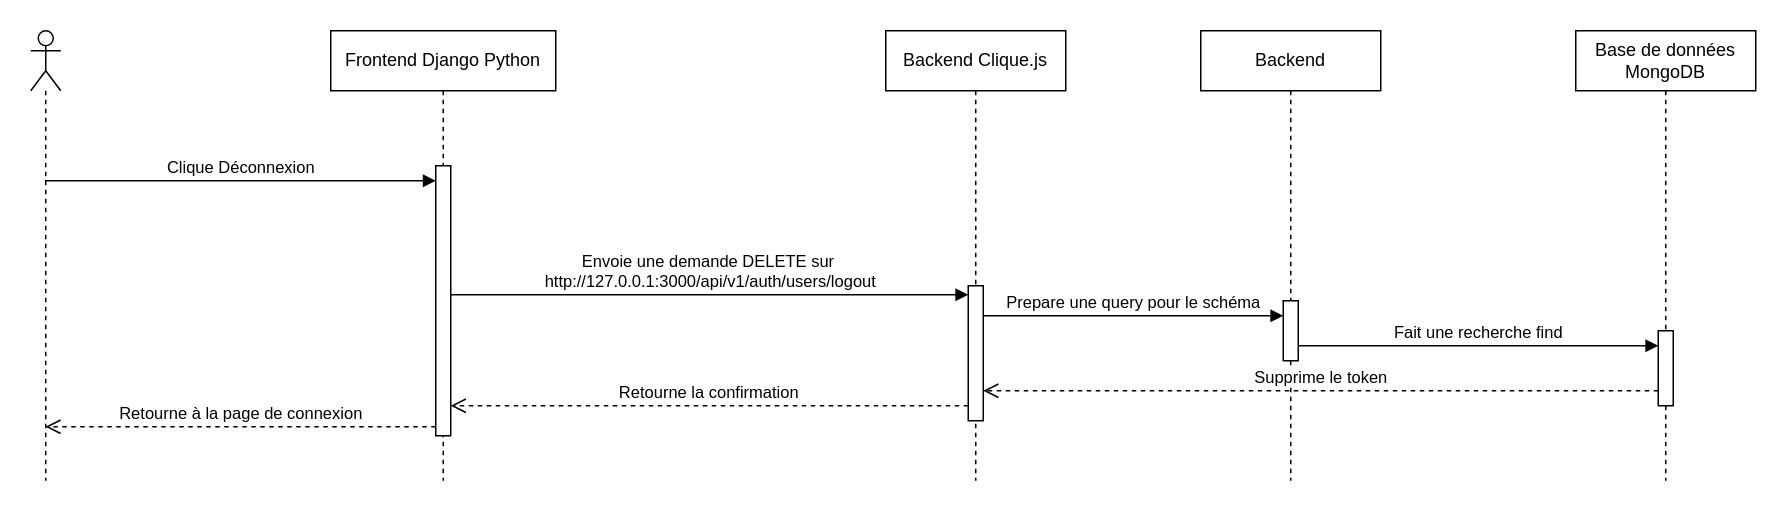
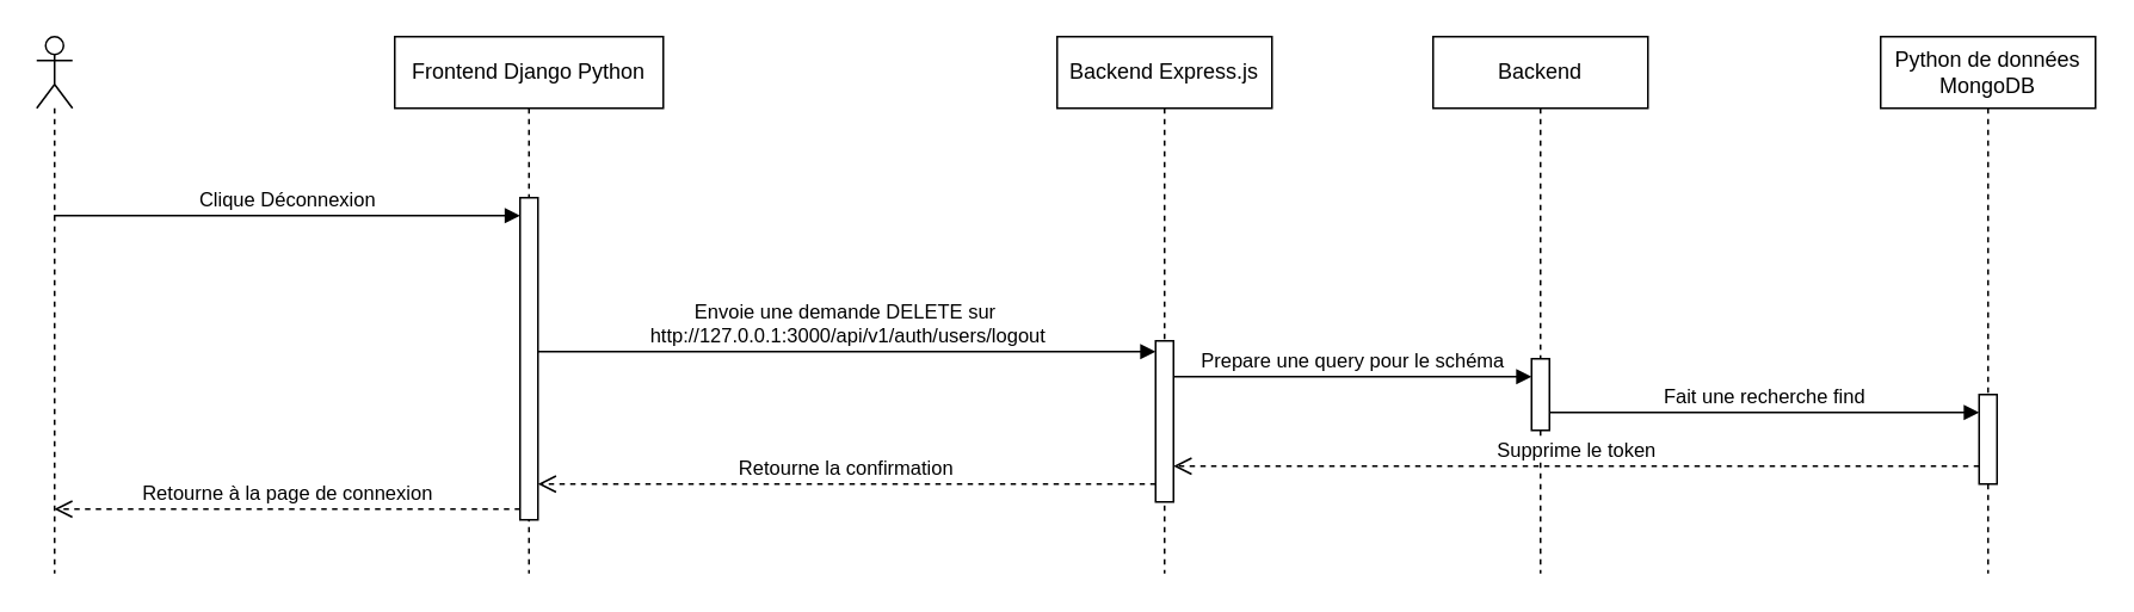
  <mxCell id="0" />
  <mxCell id="1" parent="0" />
  <mxCell id="2" value="Frontend Django Python" style="shape=umlLifeline;perimeter=lifelinePerimeter;whiteSpace=wrap;html=1;container=0;dropTarget=0;collapsible=0;recursiveResize=0;outlineConnect=0;portConstraint=eastwest;newEdgeStyle={&quot;edgeStyle&quot;:&quot;elbowEdgeStyle&quot;,&quot;elbow&quot;:&quot;vertical&quot;,&quot;curved&quot;:0,&quot;rounded&quot;:0};" parent="1" vertex="1"><mxGeometry x="220" y="20" width="150" height="300" as="geometry" /></mxCell>
  <mxCell id="3" value="" style="html=1;points=[];perimeter=orthogonalPerimeter;outlineConnect=0;targetShapes=umlLifeline;portConstraint=eastwest;newEdgeStyle={&quot;edgeStyle&quot;:&quot;elbowEdgeStyle&quot;,&quot;elbow&quot;:&quot;vertical&quot;,&quot;curved&quot;:0,&quot;rounded&quot;:0};" parent="2" vertex="1"><mxGeometry x="70" y="90" width="10" height="180" as="geometry" /></mxCell>
  <mxCell id="4" value="Clique Déconnexion" style="html=1;verticalAlign=bottom;endArrow=block;edgeStyle=elbowEdgeStyle;elbow=vertical;curved=0;rounded=0;" parent="1" source="5" target="3" edge="1"><mxGeometry x="-0.002" relative="1" as="geometry"><mxPoint x="40" y="120" as="sourcePoint" /><Array as="points"><mxPoint x="125" y="120" /></Array><mxPoint x="260" y="120" as="targetPoint" /><mxPoint as="offset" /></mxGeometry></mxCell>
  <mxCell id="5" value="" style="shape=umlLifeline;perimeter=lifelinePerimeter;whiteSpace=wrap;html=1;container=1;dropTarget=0;collapsible=0;recursiveResize=0;outlineConnect=0;portConstraint=eastwest;newEdgeStyle={&quot;curved&quot;:0,&quot;rounded&quot;:0};participant=umlActor;" parent="1" vertex="1"><mxGeometry x="20" y="20" width="20" height="300" as="geometry" /></mxCell>
- <mxCell id="6" value="Backend Clique.js" style="shape=umlLifeline;perimeter=lifelinePerimeter;whiteSpace=wrap;html=1;container=0;dropTarget=0;collapsible=0;recursiveResize=0;outlineConnect=0;portConstraint=eastwest;newEdgeStyle={&quot;edgeStyle&quot;:&quot;elbowEdgeStyle&quot;,&quot;elbow&quot;:&quot;vertical&quot;,&quot;curved&quot;:0,&quot;rounded&quot;:0};" parent="1" vertex="1"><mxGeometry x="590" y="20" width="120" height="300" as="geometry" /></mxCell>
+ <mxCell id="6" value="Backend Express.js" style="shape=umlLifeline;perimeter=lifelinePerimeter;whiteSpace=wrap;html=1;container=0;dropTarget=0;collapsible=0;recursiveResize=0;outlineConnect=0;portConstraint=eastwest;newEdgeStyle={&quot;edgeStyle&quot;:&quot;elbowEdgeStyle&quot;,&quot;elbow&quot;:&quot;vertical&quot;,&quot;curved&quot;:0,&quot;rounded&quot;:0};" parent="1" vertex="1"><mxGeometry x="590" y="20" width="120" height="300" as="geometry" /></mxCell>
  <mxCell id="7" value="" style="html=1;points=[];perimeter=orthogonalPerimeter;outlineConnect=0;targetShapes=umlLifeline;portConstraint=eastwest;newEdgeStyle={&quot;edgeStyle&quot;:&quot;elbowEdgeStyle&quot;,&quot;elbow&quot;:&quot;vertical&quot;,&quot;curved&quot;:0,&quot;rounded&quot;:0};" parent="6" vertex="1"><mxGeometry x="55" y="170" width="10" height="90" as="geometry" /></mxCell>
  <mxCell id="8" value="Backend" style="shape=umlLifeline;perimeter=lifelinePerimeter;whiteSpace=wrap;html=1;container=0;dropTarget=0;collapsible=0;recursiveResize=0;outlineConnect=0;portConstraint=eastwest;newEdgeStyle={&quot;edgeStyle&quot;:&quot;elbowEdgeStyle&quot;,&quot;elbow&quot;:&quot;vertical&quot;,&quot;curved&quot;:0,&quot;rounded&quot;:0};" parent="1" vertex="1"><mxGeometry x="800" y="20" width="120" height="300" as="geometry" /></mxCell>
  <mxCell id="9" value="" style="html=1;points=[];perimeter=orthogonalPerimeter;outlineConnect=0;targetShapes=umlLifeline;portConstraint=eastwest;newEdgeStyle={&quot;edgeStyle&quot;:&quot;elbowEdgeStyle&quot;,&quot;elbow&quot;:&quot;vertical&quot;,&quot;curved&quot;:0,&quot;rounded&quot;:0};" parent="8" vertex="1"><mxGeometry x="55" y="180" width="10" height="40" as="geometry" /></mxCell>
- <mxCell id="10" value="Base de données MongoDB" style="shape=umlLifeline;perimeter=lifelinePerimeter;whiteSpace=wrap;html=1;container=0;dropTarget=0;collapsible=0;recursiveResize=0;outlineConnect=0;portConstraint=eastwest;newEdgeStyle={&quot;edgeStyle&quot;:&quot;elbowEdgeStyle&quot;,&quot;elbow&quot;:&quot;vertical&quot;,&quot;curved&quot;:0,&quot;rounded&quot;:0};" parent="1" vertex="1"><mxGeometry x="1050" y="20" width="120" height="300" as="geometry" /></mxCell>
+ <mxCell id="10" value="Python de données MongoDB" style="shape=umlLifeline;perimeter=lifelinePerimeter;whiteSpace=wrap;html=1;container=0;dropTarget=0;collapsible=0;recursiveResize=0;outlineConnect=0;portConstraint=eastwest;newEdgeStyle={&quot;edgeStyle&quot;:&quot;elbowEdgeStyle&quot;,&quot;elbow&quot;:&quot;vertical&quot;,&quot;curved&quot;:0,&quot;rounded&quot;:0};" parent="1" vertex="1"><mxGeometry x="1050" y="20" width="120" height="300" as="geometry" /></mxCell>
  <mxCell id="11" value="" style="html=1;points=[];perimeter=orthogonalPerimeter;outlineConnect=0;targetShapes=umlLifeline;portConstraint=eastwest;newEdgeStyle={&quot;edgeStyle&quot;:&quot;elbowEdgeStyle&quot;,&quot;elbow&quot;:&quot;vertical&quot;,&quot;curved&quot;:0,&quot;rounded&quot;:0};" parent="10" vertex="1"><mxGeometry x="55" y="200" width="10" height="50" as="geometry" /></mxCell>
  <mxCell id="12" value="Envoie une demande DELETE sur&amp;nbsp;&lt;div&gt;http://127.0.0.1:3000/api/v1/auth/users/logout&lt;/div&gt;" style="html=1;verticalAlign=bottom;endArrow=block;edgeStyle=elbowEdgeStyle;elbow=vertical;curved=0;rounded=0;" parent="1" source="3" edge="1"><mxGeometry x="0.003" relative="1" as="geometry"><mxPoint x="285" y="196" as="sourcePoint" /><Array as="points"><mxPoint x="405.52" y="196" /></Array><mxPoint x="645" y="196" as="targetPoint" /><mxPoint as="offset" /></mxGeometry></mxCell>
  <mxCell id="13" value="Prepare une query pour le schéma" style="html=1;verticalAlign=bottom;endArrow=block;edgeStyle=elbowEdgeStyle;elbow=vertical;curved=0;rounded=0;" parent="1" source="7" target="9" edge="1"><mxGeometry relative="1" as="geometry"><mxPoint x="670" y="210" as="sourcePoint" /><Array as="points"><mxPoint x="755.52" y="210" /></Array><mxPoint x="915.19" y="210" as="targetPoint" /></mxGeometry></mxCell>
  <mxCell id="14" value="Fait une recherche find" style="html=1;verticalAlign=bottom;endArrow=block;edgeStyle=elbowEdgeStyle;elbow=vertical;curved=0;rounded=0;" parent="1" source="9" target="11" edge="1"><mxGeometry relative="1" as="geometry"><mxPoint x="880" y="230" as="sourcePoint" /><Array as="points"><mxPoint x="980.52" y="230" /></Array><mxPoint x="1150" y="230" as="targetPoint" /></mxGeometry></mxCell>
  <mxCell id="15" value="Supprime le token" style="html=1;verticalAlign=bottom;endArrow=open;dashed=1;endSize=8;edgeStyle=elbowEdgeStyle;elbow=vertical;curved=0;rounded=0;" parent="1" source="11" target="7" edge="1"><mxGeometry relative="1" as="geometry"><mxPoint x="890" y="260" as="targetPoint" /><Array as="points"><mxPoint x="955.333" y="260" /></Array><mxPoint x="1085.333" y="260" as="sourcePoint" /></mxGeometry></mxCell>
  <mxCell id="16" value="Retourne la confirmation" style="html=1;verticalAlign=bottom;endArrow=open;dashed=1;endSize=8;edgeStyle=elbowEdgeStyle;elbow=vertical;curved=0;rounded=0;" parent="1" source="7" target="3" edge="1"><mxGeometry relative="1" as="geometry"><mxPoint x="310" y="270" as="targetPoint" /><Array as="points"><mxPoint x="490.333" y="270" /></Array><mxPoint x="640" y="270" as="sourcePoint" /></mxGeometry></mxCell>
  <mxCell id="17" value="Retourne à la page de connexion" style="html=1;verticalAlign=bottom;endArrow=open;dashed=1;endSize=8;edgeStyle=elbowEdgeStyle;elbow=vertical;curved=0;rounded=0;" parent="1" source="3" edge="1"><mxGeometry relative="1" as="geometry"><mxPoint x="29.81" y="284" as="targetPoint" /><Array as="points"><mxPoint x="105.333" y="284" /></Array><mxPoint x="275" y="284" as="sourcePoint" /></mxGeometry></mxCell>
